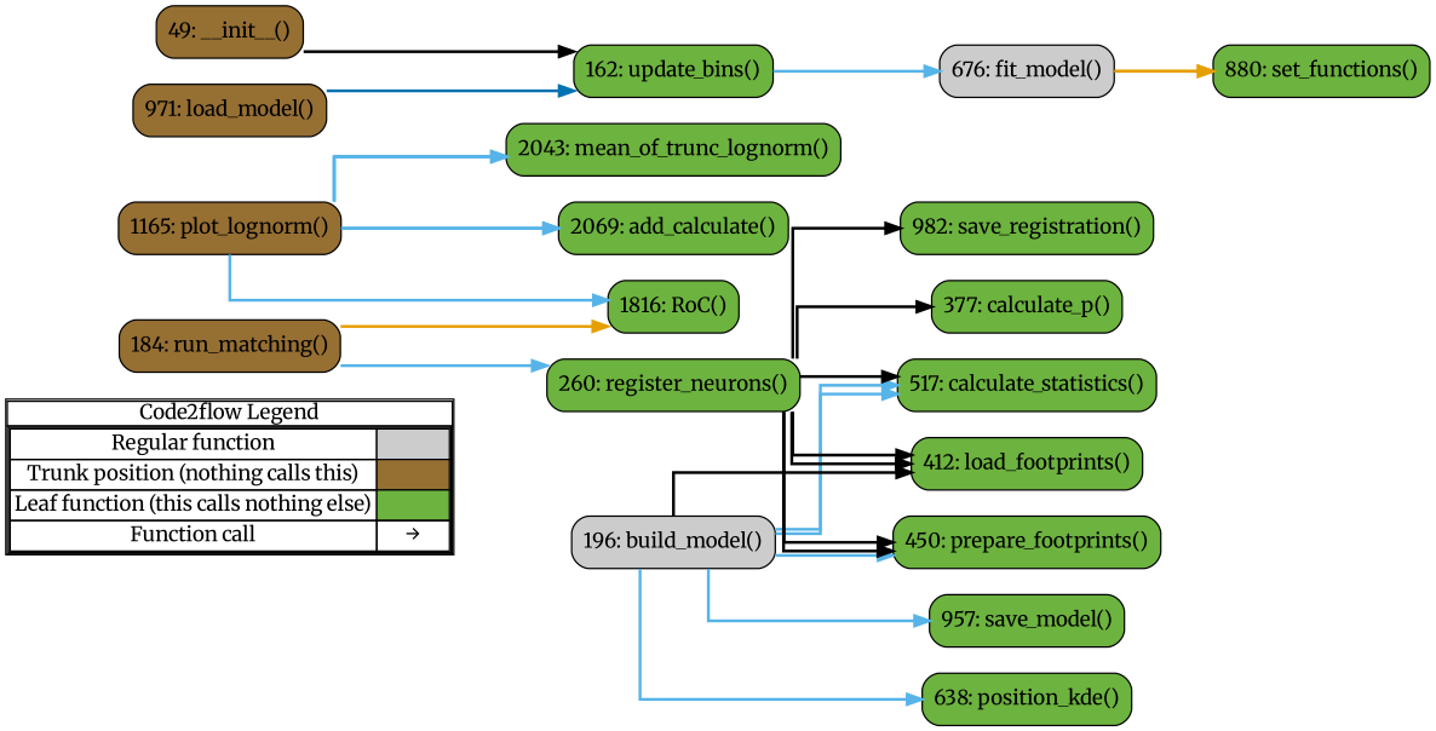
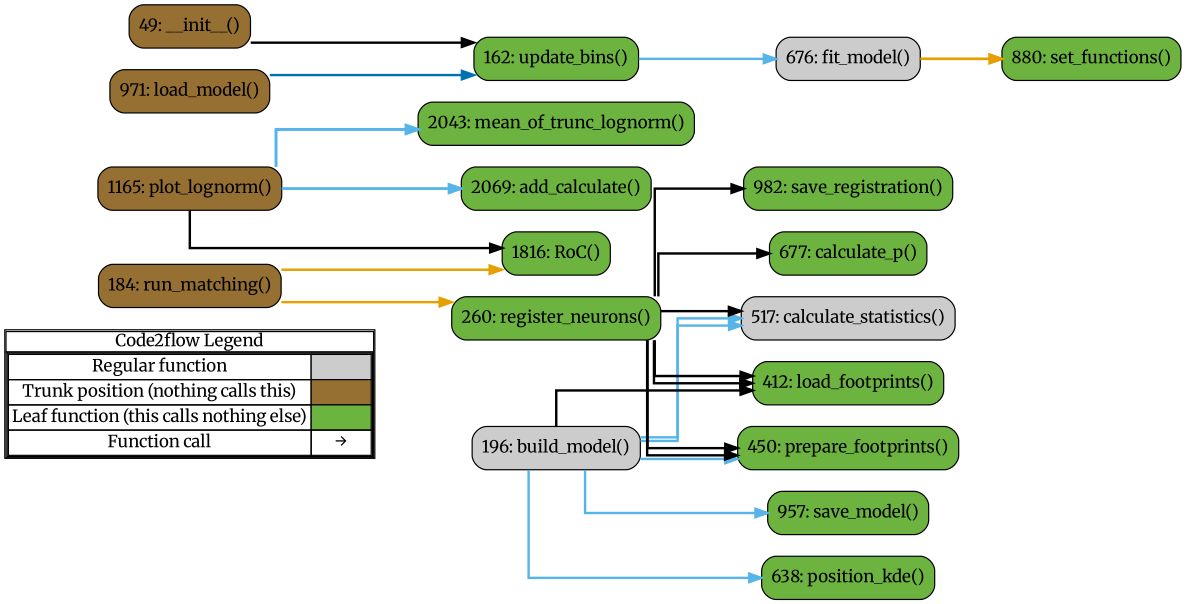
  digraph {
    concentrate=true
    fontname=Merriweather
    rankdir=LR
    splines=ortho
    node [fontname=Merriweather shape=rect fillcolor="#6db33f" style="rounded,filled"]
    edge [color="#56B4E9" fontname=Merriweather penwidth=2]
    n1 [label=<         <table cellspacing="0" cellpadding="0" border="1"><tr><td>Code2flow Legend</td></tr><tr><td>         <table cellspacing="0">         <tr><td>Regular function</td><td width="50px" bgcolor='#cccccc'></td></tr>         <tr><td>Trunk position (nothing calls this)</td><td bgcolor='#966F33'></td></tr>         <tr><td>Leaf function (this calls nothing else)</td><td bgcolor='#6db33f'></td></tr>         <tr><td>Function call</td><td><font color='black'>&#8594;</font></td></tr>         </table></td></tr></table>         > margin=0 shape=none fillcolor="" style=""]
    n2 [label="1816: RoC()"]
    n3 [fillcolor="#966F33" label="49: __init__()"]
    n4 [fillcolor="#cccccc" label="196: build_model()"]
-   n5 [label="377: calculate_p()"]
-   n6 [label="517: calculate_statistics()"]
+   n5 [label="677: calculate_p()"]
+   n6 [fillcolor="#cccccc" label="517: calculate_statistics()"]
    n7 [fillcolor="#cccccc" label="676: fit_model()"]
    n8 [label="412: load_footprints()"]
    n9 [fillcolor="#966F33" label="971: load_model()"]
    n10 [fillcolor="#966F33" label="1165: plot_lognorm()"]
    n11 [label="638: position_kde()"]
    n12 [label="450: prepare_footprints()"]
    n13 [label="260: register_neurons()"]
    n14 [fillcolor="#966F33" label="184: run_matching()"]
    n15 [label="957: save_model()"]
    n16 [label="982: save_registration()"]
    n17 [label="880: set_functions()"]
    n18 [label="162: update_bins()"]
    n19 [label="2069: add_calculate()"]
    n20 [label="2043: mean_of_trunc_lognorm()"]
    subgraph sub_1 {
      label=legend
      rank=min
      n1
    }
    subgraph sub_2 {
      label="File: matching"
      style=dotted
      n19
      n20
      subgraph sub_3 {
        label="Class: matching"
        style=dotted
        n2
        n3
        n4
        n5
        n6
        n7
        n8
        n9
        n10
        n11
        n12
        n13
        n14
        n15
        n16
        n17
        n18
      }
    }
    n3 -> n18 [color="#000000"]
    n4 -> n6
    n4 -> n6
    n4 -> n8 [color="#000000"]
    n4 -> n11
    n4 -> n12
    n4 -> n15
    n7 -> n17 [color="#E69F00"]
    n7 -> n17 [color="#E69F00"]
    n7 -> n17 [color="#E69F00"]
    n7 -> n17 [color="#E69F00"]
    n7 -> n17 [color="#E69F00"]
    n9 -> n18 [color="#0072B2"]
-   n10 -> n2
+   n10 -> n2 [color="#000000"]
    n10 -> n19
    n10 -> n19
    n10 -> n19
    n10 -> n19
    n10 -> n20
    n10 -> n20
    n13 -> n5 [color="#000000"]
    n13 -> n6 [color="#000000"]
    n13 -> n8 [color="#000000"]
    n13 -> n8 [color="#000000"]
    n13 -> n12 [color="#000000"]
    n13 -> n12 [color="#000000"]
    n13 -> n16 [color="#000000"]
    n14 -> n2 [color="#E69F00"]
-   n14 -> n13
+   n14 -> n13 [color="#E69F00"]
    n18 -> n7
  }
